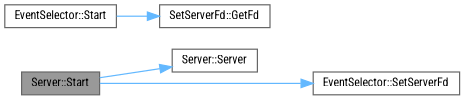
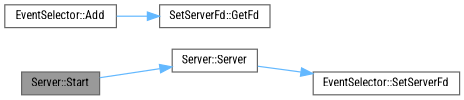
  digraph {
    fontname="Roboto Condensed"
    rankdir=LR
    node [color=grey40 fillcolor=white fontname="Roboto Condensed" fontsize=10 shape=box style=filled]
    edge [color=steelblue1 fontname="Roboto Condensed" fontsize=10 labelfontname=Helvetica labelfontsize=10 style=solid]
    n1 [color=gray40 fillcolor=grey60 fontcolor=black height=0.2 label="Server::Start" width=0.4]
    n2 [height=0.2 label="Server::Server" width=0.4]
    n3 [height=0.2 label="EventSelector::SetServerFd" width=0.4]
-   n4 [height=0.2 label="EventSelector::Start" width=0.4]
+   n4 [height=0.2 label="EventSelector::Add" width=0.4]
    n5 [height=0.2 label="SetServerFd::GetFd" width=0.4]
    n1 -> n2
-   n1 -> n3
+   n2 -> n3
    n4 -> n5
  }
